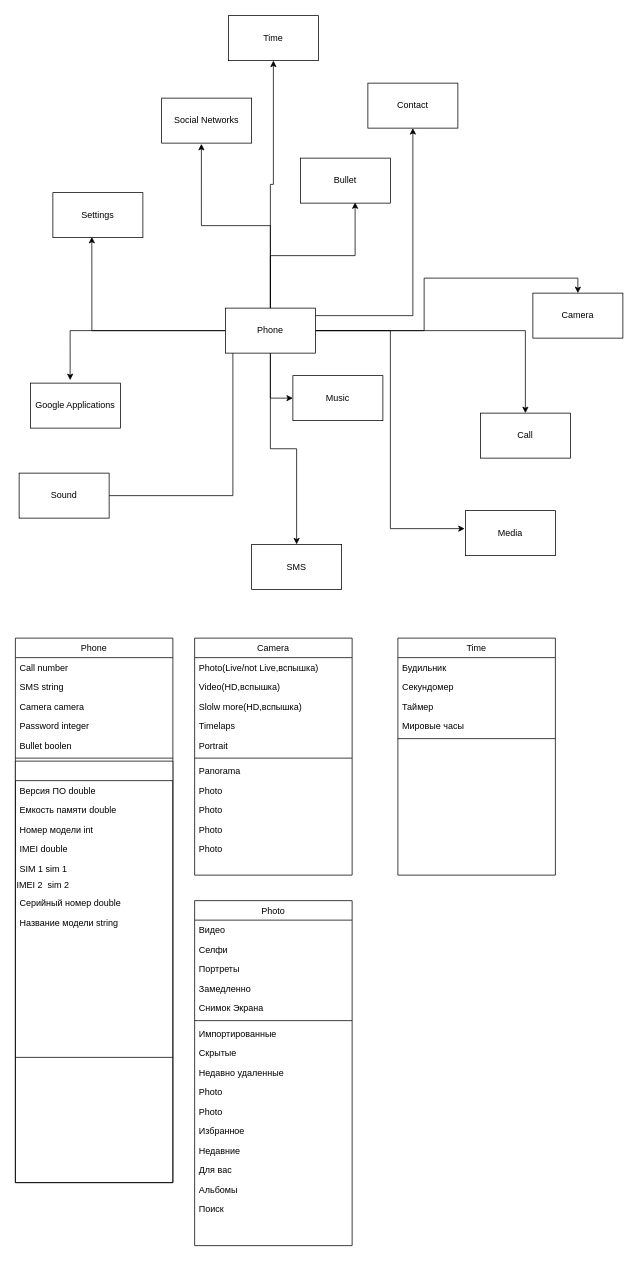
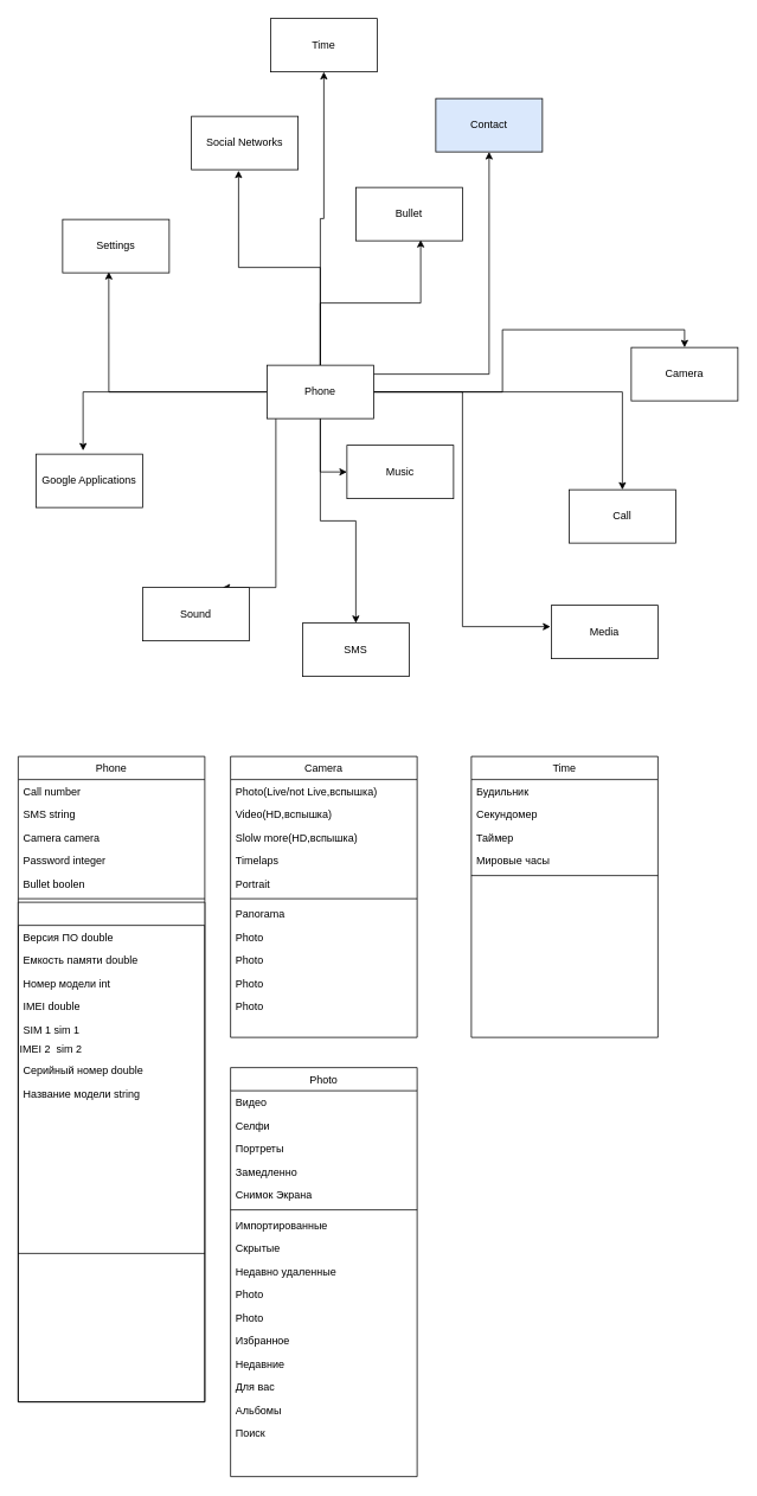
  <mxCell id="0" />
  <mxCell id="1" parent="0" />
  <mxCell id="2" value="Phone" style="swimlane;fontStyle=0;align=center;verticalAlign=top;childLayout=stackLayout;horizontal=1;startSize=26;horizontalStack=0;resizeParent=1;resizeLast=0;collapsible=1;marginBottom=0;rounded=0;shadow=0;strokeWidth=1;" parent="1" vertex="1"><mxGeometry x="20" y="850" width="210" height="726" as="geometry"><mxRectangle x="550" y="140" width="160" height="26" as="alternateBounds" /></mxGeometry></mxCell>
  <mxCell id="3" value="Call number " style="text;align=left;verticalAlign=top;spacingLeft=4;spacingRight=4;overflow=hidden;rotatable=0;points=[[0,0.5],[1,0.5]];portConstraint=eastwest;" parent="2" vertex="1"><mxGeometry y="26" width="210" height="26" as="geometry" /></mxCell>
  <mxCell id="4" value="SMS string" style="text;align=left;verticalAlign=top;spacingLeft=4;spacingRight=4;overflow=hidden;rotatable=0;points=[[0,0.5],[1,0.5]];portConstraint=eastwest;rounded=0;shadow=0;html=0;" parent="2" vertex="1"><mxGeometry y="52" width="210" height="26" as="geometry" /></mxCell>
  <mxCell id="5" value="Camera camera" style="text;align=left;verticalAlign=top;spacingLeft=4;spacingRight=4;overflow=hidden;rotatable=0;points=[[0,0.5],[1,0.5]];portConstraint=eastwest;rounded=0;shadow=0;html=0;" parent="2" vertex="1"><mxGeometry y="78" width="210" height="26" as="geometry" /></mxCell>
  <mxCell id="6" value="Password integer" style="text;align=left;verticalAlign=top;spacingLeft=4;spacingRight=4;overflow=hidden;rotatable=0;points=[[0,0.5],[1,0.5]];portConstraint=eastwest;rounded=0;shadow=0;html=0;" parent="2" vertex="1"><mxGeometry y="104" width="210" height="26" as="geometry" /></mxCell>
  <mxCell id="7" value="Bullet boolen" style="text;align=left;verticalAlign=top;spacingLeft=4;spacingRight=4;overflow=hidden;rotatable=0;points=[[0,0.5],[1,0.5]];portConstraint=eastwest;rounded=0;shadow=0;html=0;" parent="2" vertex="1"><mxGeometry y="130" width="210" height="26" as="geometry" /></mxCell>
  <mxCell id="8" value="" style="line;html=1;strokeWidth=1;align=left;verticalAlign=middle;spacingTop=-1;spacingLeft=3;spacingRight=3;rotatable=0;labelPosition=right;points=[];portConstraint=eastwest;" parent="2" vertex="1"><mxGeometry y="156" width="210" height="8" as="geometry" /></mxCell>
  <mxCell id="9" value="" style="swimlane;fontStyle=0;align=center;verticalAlign=top;childLayout=stackLayout;horizontal=1;startSize=26;horizontalStack=0;resizeParent=1;resizeLast=0;collapsible=1;marginBottom=0;rounded=0;shadow=0;strokeWidth=1;" vertex="1" parent="2"><mxGeometry y="164" width="210" height="562" as="geometry"><mxRectangle x="550" y="140" width="160" height="26" as="alternateBounds" /></mxGeometry></mxCell>
  <mxCell id="10" value="Версия ПО double" style="text;align=left;verticalAlign=top;spacingLeft=4;spacingRight=4;overflow=hidden;rotatable=0;points=[[0,0.5],[1,0.5]];portConstraint=eastwest;" vertex="1" parent="9"><mxGeometry y="26" width="210" height="26" as="geometry" /></mxCell>
  <mxCell id="11" value="Емкость памяти double" style="text;align=left;verticalAlign=top;spacingLeft=4;spacingRight=4;overflow=hidden;rotatable=0;points=[[0,0.5],[1,0.5]];portConstraint=eastwest;rounded=0;shadow=0;html=0;" vertex="1" parent="9"><mxGeometry y="52" width="210" height="26" as="geometry" /></mxCell>
  <mxCell id="12" value="Номер модели int" style="text;align=left;verticalAlign=top;spacingLeft=4;spacingRight=4;overflow=hidden;rotatable=0;points=[[0,0.5],[1,0.5]];portConstraint=eastwest;rounded=0;shadow=0;html=0;" vertex="1" parent="9"><mxGeometry y="78" width="210" height="26" as="geometry" /></mxCell>
  <mxCell id="13" value="IMEI double" style="text;align=left;verticalAlign=top;spacingLeft=4;spacingRight=4;overflow=hidden;rotatable=0;points=[[0,0.5],[1,0.5]];portConstraint=eastwest;rounded=0;shadow=0;html=0;" vertex="1" parent="9"><mxGeometry y="104" width="210" height="26" as="geometry" /></mxCell>
  <mxCell id="14" value="SIM 1 sim 1&#10;" style="text;align=left;verticalAlign=top;spacingLeft=4;spacingRight=4;overflow=hidden;rotatable=0;points=[[0,0.5],[1,0.5]];portConstraint=eastwest;rounded=0;shadow=0;html=0;" vertex="1" parent="9"><mxGeometry y="130" width="210" height="26" as="geometry" /></mxCell>
  <mxCell id="15" value="IMEI 2&amp;nbsp; sim 2" style="text;html=1;align=left;verticalAlign=middle;resizable=0;points=[];autosize=1;strokeColor=none;fillColor=none;" vertex="1" parent="9"><mxGeometry y="156" width="210" height="20" as="geometry" /></mxCell>
  <mxCell id="16" value="Серийный номер double " style="text;align=left;verticalAlign=top;spacingLeft=4;spacingRight=4;overflow=hidden;rotatable=0;points=[[0,0.5],[1,0.5]];portConstraint=eastwest;" vertex="1" parent="9"><mxGeometry y="176" width="210" height="26" as="geometry" /></mxCell>
  <mxCell id="17" value="Название модели string" style="text;align=left;verticalAlign=top;spacingLeft=4;spacingRight=4;overflow=hidden;rotatable=0;points=[[0,0.5],[1,0.5]];portConstraint=eastwest;" vertex="1" parent="9"><mxGeometry y="202" width="210" height="26" as="geometry" /></mxCell>
  <mxCell id="18" value="" style="line;html=1;strokeWidth=1;align=left;verticalAlign=middle;spacingTop=-1;spacingLeft=3;spacingRight=3;rotatable=0;labelPosition=right;points=[];portConstraint=eastwest;" vertex="1" parent="9"><mxGeometry y="228" width="210" height="334" as="geometry" /></mxCell>
  <mxCell id="19" style="edgeStyle=orthogonalEdgeStyle;rounded=0;orthogonalLoop=1;jettySize=auto;html=1;entryX=0.5;entryY=0;entryDx=0;entryDy=0;" edge="1" parent="1" source="31" target="33"><mxGeometry relative="1" as="geometry" /></mxCell>
  <mxCell id="20" style="edgeStyle=orthogonalEdgeStyle;rounded=0;orthogonalLoop=1;jettySize=auto;html=1;entryX=0.5;entryY=0;entryDx=0;entryDy=0;" edge="1" parent="1" source="31" target="34"><mxGeometry relative="1" as="geometry" /></mxCell>
  <mxCell id="21" style="edgeStyle=orthogonalEdgeStyle;rounded=0;orthogonalLoop=1;jettySize=auto;html=1;entryX=0.5;entryY=0;entryDx=0;entryDy=0;" edge="1" parent="1" source="31" target="35"><mxGeometry relative="1" as="geometry" /></mxCell>
  <mxCell id="22" style="edgeStyle=orthogonalEdgeStyle;rounded=0;orthogonalLoop=1;jettySize=auto;html=1;entryX=0.442;entryY=-0.067;entryDx=0;entryDy=0;entryPerimeter=0;" edge="1" parent="1" source="31" target="36"><mxGeometry relative="1" as="geometry" /></mxCell>
  <mxCell id="23" style="edgeStyle=orthogonalEdgeStyle;rounded=0;orthogonalLoop=1;jettySize=auto;html=1;entryX=0.433;entryY=0.983;entryDx=0;entryDy=0;entryPerimeter=0;" edge="1" parent="1" source="31" target="32"><mxGeometry relative="1" as="geometry"><mxPoint x="150" y="350" as="targetPoint" /></mxGeometry></mxCell>
  <mxCell id="24" style="edgeStyle=orthogonalEdgeStyle;rounded=0;orthogonalLoop=1;jettySize=auto;html=1;entryX=0.442;entryY=1.017;entryDx=0;entryDy=0;entryPerimeter=0;" edge="1" parent="1" source="31" target="37"><mxGeometry relative="1" as="geometry" /></mxCell>
  <mxCell id="25" style="edgeStyle=orthogonalEdgeStyle;rounded=0;orthogonalLoop=1;jettySize=auto;html=1;entryX=0.75;entryY=0;entryDx=0;entryDy=0;" edge="1" parent="1" source="31" target="38"><mxGeometry relative="1" as="geometry"><mxPoint x="310" y="560" as="targetPoint" /><Array as="points"><mxPoint x="310" y="660" /></Array></mxGeometry></mxCell>
  <mxCell id="26" style="edgeStyle=orthogonalEdgeStyle;rounded=0;orthogonalLoop=1;jettySize=auto;html=1;entryX=0.608;entryY=0.983;entryDx=0;entryDy=0;entryPerimeter=0;" edge="1" parent="1" source="31" target="39"><mxGeometry relative="1" as="geometry" /></mxCell>
  <mxCell id="27" style="edgeStyle=orthogonalEdgeStyle;rounded=0;orthogonalLoop=1;jettySize=auto;html=1;" edge="1" parent="1" source="31" target="40"><mxGeometry relative="1" as="geometry"><Array as="points"><mxPoint x="550" y="420" /></Array></mxGeometry></mxCell>
  <mxCell id="28" style="edgeStyle=orthogonalEdgeStyle;rounded=0;orthogonalLoop=1;jettySize=auto;html=1;entryX=0.5;entryY=1;entryDx=0;entryDy=0;" edge="1" parent="1" source="31" target="42"><mxGeometry relative="1" as="geometry" /></mxCell>
  <mxCell id="29" style="edgeStyle=orthogonalEdgeStyle;rounded=0;orthogonalLoop=1;jettySize=auto;html=1;entryX=-0.008;entryY=0.4;entryDx=0;entryDy=0;entryPerimeter=0;" edge="1" parent="1" source="31" target="43"><mxGeometry relative="1" as="geometry" /></mxCell>
  <mxCell id="30" style="edgeStyle=orthogonalEdgeStyle;rounded=0;orthogonalLoop=1;jettySize=auto;html=1;entryX=0;entryY=0.5;entryDx=0;entryDy=0;" edge="1" parent="1" source="31" target="41"><mxGeometry relative="1" as="geometry" /></mxCell>
  <mxCell id="31" value="Phone" style="rounded=0;whiteSpace=wrap;html=1;" vertex="1" parent="1"><mxGeometry x="300" y="410" width="120" height="60" as="geometry" /></mxCell>
- <mxCell id="32" value="Settings&lt;br&gt;" style="rounded=0;whiteSpace=wrap;html=1;" vertex="1" parent="1"><mxGeometry x="70" y="256" width="120" height="60" as="geometry" /></mxCell>
+ <mxCell id="32" value="Settings&lt;br&gt;" style="rounded=0;whiteSpace=wrap;html=1;" vertex="1" parent="1"><mxGeometry x="70" y="246" width="120" height="60" as="geometry" /></mxCell>
  <mxCell id="33" value="Camera&lt;br&gt;" style="rounded=0;whiteSpace=wrap;html=1;" vertex="1" parent="1"><mxGeometry x="710" y="390" width="120" height="60" as="geometry" /></mxCell>
  <mxCell id="34" value="Call" style="rounded=0;whiteSpace=wrap;html=1;" vertex="1" parent="1"><mxGeometry x="640" y="550" width="120" height="60" as="geometry" /></mxCell>
- <mxCell id="35" value="SMS&lt;br&gt;" style="rounded=0;whiteSpace=wrap;html=1;" vertex="1" parent="1"><mxGeometry x="335" y="725" width="120" height="60" as="geometry" /></mxCell>
+ <mxCell id="35" value="SMS&lt;br&gt;" style="rounded=0;whiteSpace=wrap;html=1;" vertex="1" parent="1"><mxGeometry x="340" y="700" width="120" height="60" as="geometry" /></mxCell>
  <mxCell id="36" value="Google Applications" style="rounded=0;whiteSpace=wrap;html=1;" vertex="1" parent="1"><mxGeometry x="40" y="510" width="120" height="60" as="geometry" /></mxCell>
  <mxCell id="37" value="Social Networks" style="rounded=0;whiteSpace=wrap;html=1;" vertex="1" parent="1"><mxGeometry x="215" y="130" width="120" height="60" as="geometry" /></mxCell>
- <mxCell id="38" value="Sound" style="rounded=0;whiteSpace=wrap;html=1;" vertex="1" parent="1"><mxGeometry x="25" y="630" width="120" height="60" as="geometry" /></mxCell>
+ <mxCell id="38" value="Sound" style="rounded=0;whiteSpace=wrap;html=1;" vertex="1" parent="1"><mxGeometry x="160" y="660" width="120" height="60" as="geometry" /></mxCell>
  <mxCell id="39" value="Bullet" style="rounded=0;whiteSpace=wrap;html=1;" vertex="1" parent="1"><mxGeometry x="400" y="210" width="120" height="60" as="geometry" /></mxCell>
- <mxCell id="40" value="Contact" style="rounded=0;whiteSpace=wrap;html=1;" vertex="1" parent="1"><mxGeometry x="490" y="110" width="120" height="60" as="geometry" /></mxCell>
+ <mxCell id="40" value="Contact" style="rounded=0;whiteSpace=wrap;html=1;fillColor=#dae8fc;" vertex="1" parent="1"><mxGeometry x="490" y="110" width="120" height="60" as="geometry" /></mxCell>
  <mxCell id="41" value="Music" style="rounded=0;whiteSpace=wrap;html=1;" vertex="1" parent="1"><mxGeometry x="390" y="500" width="120" height="60" as="geometry" /></mxCell>
  <mxCell id="42" value="Time" style="rounded=0;whiteSpace=wrap;html=1;" vertex="1" parent="1"><mxGeometry x="304" y="20" width="120" height="60" as="geometry" /></mxCell>
  <mxCell id="43" value="Media" style="rounded=0;whiteSpace=wrap;html=1;" vertex="1" parent="1"><mxGeometry x="620" y="680" width="120" height="60" as="geometry" /></mxCell>
  <mxCell id="44" value="Camera" style="swimlane;fontStyle=0;align=center;verticalAlign=top;childLayout=stackLayout;horizontal=1;startSize=26;horizontalStack=0;resizeParent=1;resizeLast=0;collapsible=1;marginBottom=0;rounded=0;shadow=0;strokeWidth=1;" vertex="1" parent="1"><mxGeometry x="259" y="850" width="210" height="316" as="geometry"><mxRectangle x="550" y="140" width="160" height="26" as="alternateBounds" /></mxGeometry></mxCell>
  <mxCell id="45" value="Photo(Live/not Live,вспышка)" style="text;align=left;verticalAlign=top;spacingLeft=4;spacingRight=4;overflow=hidden;rotatable=0;points=[[0,0.5],[1,0.5]];portConstraint=eastwest;" vertex="1" parent="44"><mxGeometry y="26" width="210" height="26" as="geometry" /></mxCell>
  <mxCell id="46" value="Video(HD,вспышка)" style="text;align=left;verticalAlign=top;spacingLeft=4;spacingRight=4;overflow=hidden;rotatable=0;points=[[0,0.5],[1,0.5]];portConstraint=eastwest;rounded=0;shadow=0;html=0;" vertex="1" parent="44"><mxGeometry y="52" width="210" height="26" as="geometry" /></mxCell>
  <mxCell id="47" value="Slolw more(HD,вспышка)" style="text;align=left;verticalAlign=top;spacingLeft=4;spacingRight=4;overflow=hidden;rotatable=0;points=[[0,0.5],[1,0.5]];portConstraint=eastwest;rounded=0;shadow=0;html=0;" vertex="1" parent="44"><mxGeometry y="78" width="210" height="26" as="geometry" /></mxCell>
  <mxCell id="48" value="Timelaps" style="text;align=left;verticalAlign=top;spacingLeft=4;spacingRight=4;overflow=hidden;rotatable=0;points=[[0,0.5],[1,0.5]];portConstraint=eastwest;rounded=0;shadow=0;html=0;" vertex="1" parent="44"><mxGeometry y="104" width="210" height="26" as="geometry" /></mxCell>
  <mxCell id="49" value="Portrait" style="text;align=left;verticalAlign=top;spacingLeft=4;spacingRight=4;overflow=hidden;rotatable=0;points=[[0,0.5],[1,0.5]];portConstraint=eastwest;rounded=0;shadow=0;html=0;" vertex="1" parent="44"><mxGeometry y="130" width="210" height="26" as="geometry" /></mxCell>
  <mxCell id="50" value="" style="line;html=1;strokeWidth=1;align=left;verticalAlign=middle;spacingTop=-1;spacingLeft=3;spacingRight=3;rotatable=0;labelPosition=right;points=[];portConstraint=eastwest;" vertex="1" parent="44"><mxGeometry y="156" width="210" height="8" as="geometry" /></mxCell>
  <mxCell id="51" value="Panorama" style="text;align=left;verticalAlign=top;spacingLeft=4;spacingRight=4;overflow=hidden;rotatable=0;points=[[0,0.5],[1,0.5]];portConstraint=eastwest;" vertex="1" parent="44"><mxGeometry y="164" width="210" height="26" as="geometry" /></mxCell>
  <mxCell id="52" value="Photo" style="text;align=left;verticalAlign=top;spacingLeft=4;spacingRight=4;overflow=hidden;rotatable=0;points=[[0,0.5],[1,0.5]];portConstraint=eastwest;" vertex="1" parent="44"><mxGeometry y="190" width="210" height="26" as="geometry" /></mxCell>
  <mxCell id="53" value="Photo" style="text;align=left;verticalAlign=top;spacingLeft=4;spacingRight=4;overflow=hidden;rotatable=0;points=[[0,0.5],[1,0.5]];portConstraint=eastwest;" vertex="1" parent="44"><mxGeometry y="216" width="210" height="26" as="geometry" /></mxCell>
  <mxCell id="54" value="Photo" style="text;align=left;verticalAlign=top;spacingLeft=4;spacingRight=4;overflow=hidden;rotatable=0;points=[[0,0.5],[1,0.5]];portConstraint=eastwest;" vertex="1" parent="44"><mxGeometry y="242" width="210" height="26" as="geometry" /></mxCell>
  <mxCell id="55" value="Photo" style="text;align=left;verticalAlign=top;spacingLeft=4;spacingRight=4;overflow=hidden;rotatable=0;points=[[0,0.5],[1,0.5]];portConstraint=eastwest;" vertex="1" parent="44"><mxGeometry y="268" width="210" height="26" as="geometry" /></mxCell>
  <mxCell id="56" value="Time" style="swimlane;fontStyle=0;align=center;verticalAlign=top;childLayout=stackLayout;horizontal=1;startSize=26;horizontalStack=0;resizeParent=1;resizeLast=0;collapsible=1;marginBottom=0;rounded=0;shadow=0;strokeWidth=1;" vertex="1" parent="1"><mxGeometry x="530" y="850" width="210" height="316" as="geometry"><mxRectangle x="550" y="140" width="160" height="26" as="alternateBounds" /></mxGeometry></mxCell>
  <mxCell id="57" value="Будильник" style="text;align=left;verticalAlign=top;spacingLeft=4;spacingRight=4;overflow=hidden;rotatable=0;points=[[0,0.5],[1,0.5]];portConstraint=eastwest;" vertex="1" parent="56"><mxGeometry y="26" width="210" height="26" as="geometry" /></mxCell>
  <mxCell id="58" value="Секундомер" style="text;align=left;verticalAlign=top;spacingLeft=4;spacingRight=4;overflow=hidden;rotatable=0;points=[[0,0.5],[1,0.5]];portConstraint=eastwest;rounded=0;shadow=0;html=0;" vertex="1" parent="56"><mxGeometry y="52" width="210" height="26" as="geometry" /></mxCell>
  <mxCell id="59" value="Таймер" style="text;align=left;verticalAlign=top;spacingLeft=4;spacingRight=4;overflow=hidden;rotatable=0;points=[[0,0.5],[1,0.5]];portConstraint=eastwest;rounded=0;shadow=0;html=0;" vertex="1" parent="56"><mxGeometry y="78" width="210" height="26" as="geometry" /></mxCell>
  <mxCell id="60" value="Мировые часы" style="text;align=left;verticalAlign=top;spacingLeft=4;spacingRight=4;overflow=hidden;rotatable=0;points=[[0,0.5],[1,0.5]];portConstraint=eastwest;rounded=0;shadow=0;html=0;" vertex="1" parent="56"><mxGeometry y="104" width="210" height="26" as="geometry" /></mxCell>
  <mxCell id="61" value="" style="line;html=1;strokeWidth=1;align=left;verticalAlign=middle;spacingTop=-1;spacingLeft=3;spacingRight=3;rotatable=0;labelPosition=right;points=[];portConstraint=eastwest;" vertex="1" parent="56"><mxGeometry y="130" width="210" height="8" as="geometry" /></mxCell>
  <mxCell id="62" value="Photo" style="swimlane;fontStyle=0;align=center;verticalAlign=top;childLayout=stackLayout;horizontal=1;startSize=26;horizontalStack=0;resizeParent=1;resizeLast=0;collapsible=1;marginBottom=0;rounded=0;shadow=0;strokeWidth=1;" vertex="1" parent="1"><mxGeometry x="259" y="1200" width="210" height="460" as="geometry"><mxRectangle x="550" y="140" width="160" height="26" as="alternateBounds" /></mxGeometry></mxCell>
  <mxCell id="63" value="Видео" style="text;align=left;verticalAlign=top;spacingLeft=4;spacingRight=4;overflow=hidden;rotatable=0;points=[[0,0.5],[1,0.5]];portConstraint=eastwest;" vertex="1" parent="62"><mxGeometry y="26" width="210" height="26" as="geometry" /></mxCell>
  <mxCell id="64" value="Селфи " style="text;align=left;verticalAlign=top;spacingLeft=4;spacingRight=4;overflow=hidden;rotatable=0;points=[[0,0.5],[1,0.5]];portConstraint=eastwest;rounded=0;shadow=0;html=0;" vertex="1" parent="62"><mxGeometry y="52" width="210" height="26" as="geometry" /></mxCell>
  <mxCell id="65" value="Портреты" style="text;align=left;verticalAlign=top;spacingLeft=4;spacingRight=4;overflow=hidden;rotatable=0;points=[[0,0.5],[1,0.5]];portConstraint=eastwest;rounded=0;shadow=0;html=0;" vertex="1" parent="62"><mxGeometry y="78" width="210" height="26" as="geometry" /></mxCell>
  <mxCell id="66" value="Замедленно" style="text;align=left;verticalAlign=top;spacingLeft=4;spacingRight=4;overflow=hidden;rotatable=0;points=[[0,0.5],[1,0.5]];portConstraint=eastwest;rounded=0;shadow=0;html=0;" vertex="1" parent="62"><mxGeometry y="104" width="210" height="26" as="geometry" /></mxCell>
  <mxCell id="67" value="Снимок Экрана" style="text;align=left;verticalAlign=top;spacingLeft=4;spacingRight=4;overflow=hidden;rotatable=0;points=[[0,0.5],[1,0.5]];portConstraint=eastwest;rounded=0;shadow=0;html=0;" vertex="1" parent="62"><mxGeometry y="130" width="210" height="26" as="geometry" /></mxCell>
  <mxCell id="68" value="" style="line;html=1;strokeWidth=1;align=left;verticalAlign=middle;spacingTop=-1;spacingLeft=3;spacingRight=3;rotatable=0;labelPosition=right;points=[];portConstraint=eastwest;" vertex="1" parent="62"><mxGeometry y="156" width="210" height="8" as="geometry" /></mxCell>
  <mxCell id="69" value="Импортированные" style="text;align=left;verticalAlign=top;spacingLeft=4;spacingRight=4;overflow=hidden;rotatable=0;points=[[0,0.5],[1,0.5]];portConstraint=eastwest;" vertex="1" parent="62"><mxGeometry y="164" width="210" height="26" as="geometry" /></mxCell>
  <mxCell id="70" value="Скрытые" style="text;align=left;verticalAlign=top;spacingLeft=4;spacingRight=4;overflow=hidden;rotatable=0;points=[[0,0.5],[1,0.5]];portConstraint=eastwest;" vertex="1" parent="62"><mxGeometry y="190" width="210" height="26" as="geometry" /></mxCell>
  <mxCell id="71" value="Недавно удаленные" style="text;align=left;verticalAlign=top;spacingLeft=4;spacingRight=4;overflow=hidden;rotatable=0;points=[[0,0.5],[1,0.5]];portConstraint=eastwest;" vertex="1" parent="62"><mxGeometry y="216" width="210" height="26" as="geometry" /></mxCell>
  <mxCell id="72" value="Photo" style="text;align=left;verticalAlign=top;spacingLeft=4;spacingRight=4;overflow=hidden;rotatable=0;points=[[0,0.5],[1,0.5]];portConstraint=eastwest;" vertex="1" parent="62"><mxGeometry y="242" width="210" height="26" as="geometry" /></mxCell>
  <mxCell id="73" value="Photo" style="text;align=left;verticalAlign=top;spacingLeft=4;spacingRight=4;overflow=hidden;rotatable=0;points=[[0,0.5],[1,0.5]];portConstraint=eastwest;" vertex="1" parent="62"><mxGeometry y="268" width="210" height="26" as="geometry" /></mxCell>
  <mxCell id="74" value="Избранное" style="text;align=left;verticalAlign=top;spacingLeft=4;spacingRight=4;overflow=hidden;rotatable=0;points=[[0,0.5],[1,0.5]];portConstraint=eastwest;" vertex="1" parent="62"><mxGeometry y="294" width="210" height="26" as="geometry" /></mxCell>
  <mxCell id="75" value="Недавние" style="text;align=left;verticalAlign=top;spacingLeft=4;spacingRight=4;overflow=hidden;rotatable=0;points=[[0,0.5],[1,0.5]];portConstraint=eastwest;" vertex="1" parent="62"><mxGeometry y="320" width="210" height="26" as="geometry" /></mxCell>
  <mxCell id="76" value="Для вас" style="text;align=left;verticalAlign=top;spacingLeft=4;spacingRight=4;overflow=hidden;rotatable=0;points=[[0,0.5],[1,0.5]];portConstraint=eastwest;" vertex="1" parent="62"><mxGeometry y="346" width="210" height="26" as="geometry" /></mxCell>
  <mxCell id="77" value="Альбомы" style="text;align=left;verticalAlign=top;spacingLeft=4;spacingRight=4;overflow=hidden;rotatable=0;points=[[0,0.5],[1,0.5]];portConstraint=eastwest;" vertex="1" parent="62"><mxGeometry y="372" width="210" height="26" as="geometry" /></mxCell>
  <mxCell id="78" value="Поиск" style="text;align=left;verticalAlign=top;spacingLeft=4;spacingRight=4;overflow=hidden;rotatable=0;points=[[0,0.5],[1,0.5]];portConstraint=eastwest;" vertex="1" parent="62"><mxGeometry y="398" width="210" height="26" as="geometry" /></mxCell>
